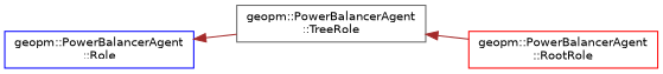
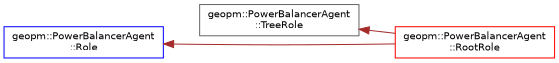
  digraph {
    rankdir=LR
    node [fillcolor=white fontname=Helvetica fontsize=10 shape=record style=filled]
    edge [color=brown dir=back fontname=Helvetica fontsize=10 labelfontname=Helvetica labelfontsize=10 style=solid]
    n1 [color=blue height=0.2 label="geopm::PowerBalancerAgent\l::Role" width=0.4]
    n2 [color=gray40 height=0.2 label="geopm::PowerBalancerAgent\l::TreeRole" width=0.4]
    n3 [color=red height=0.2 label="geopm::PowerBalancerAgent\l::RootRole" width=0.4]
-   n1 -> n2
+   n1 -> n3
    n2 -> n3
  }
